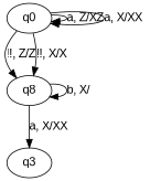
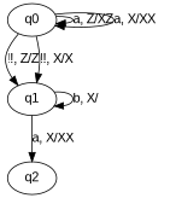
  digraph {
    fontname="Liberation Sans"
    node [fontname="Liberation Sans"]
    edge [fontname="Liberation Sans"]
    n1 [label=q0]
-   n2 [label=q8]
-   n3 [label=q3]
+   n2 [label=q1]
+   n3 [label=q2]
    n1 -> n1 [label="a, Z/XZ"]
    n1 -> n1 [label="a, X/XX"]
    n1 -> n2 [label="!!, Z/Z"]
    n1 -> n2 [label="!!, X/X"]
    n2 -> n2 [label="b, X/"]
    n2 -> n3 [label="a, X/XX"]
  }
